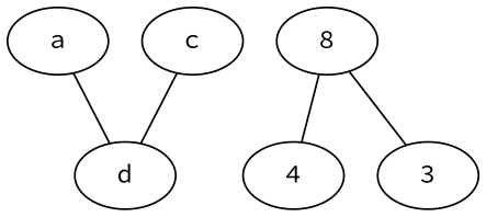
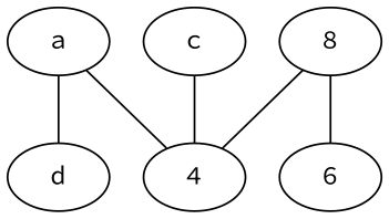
  strict graph {
    fontname="Source Code Pro"
    node [fontname="Source Code Pro"]
    edge [fontname="Source Code Pro"]
    a
    d
    4
    c
    n5 [label=8]
-   3
+   3 [label=6]
    a -- d
-   c -- d
+   a -- 4
+   c -- 4
    n5 -- 4
    n5 -- 3
  }
